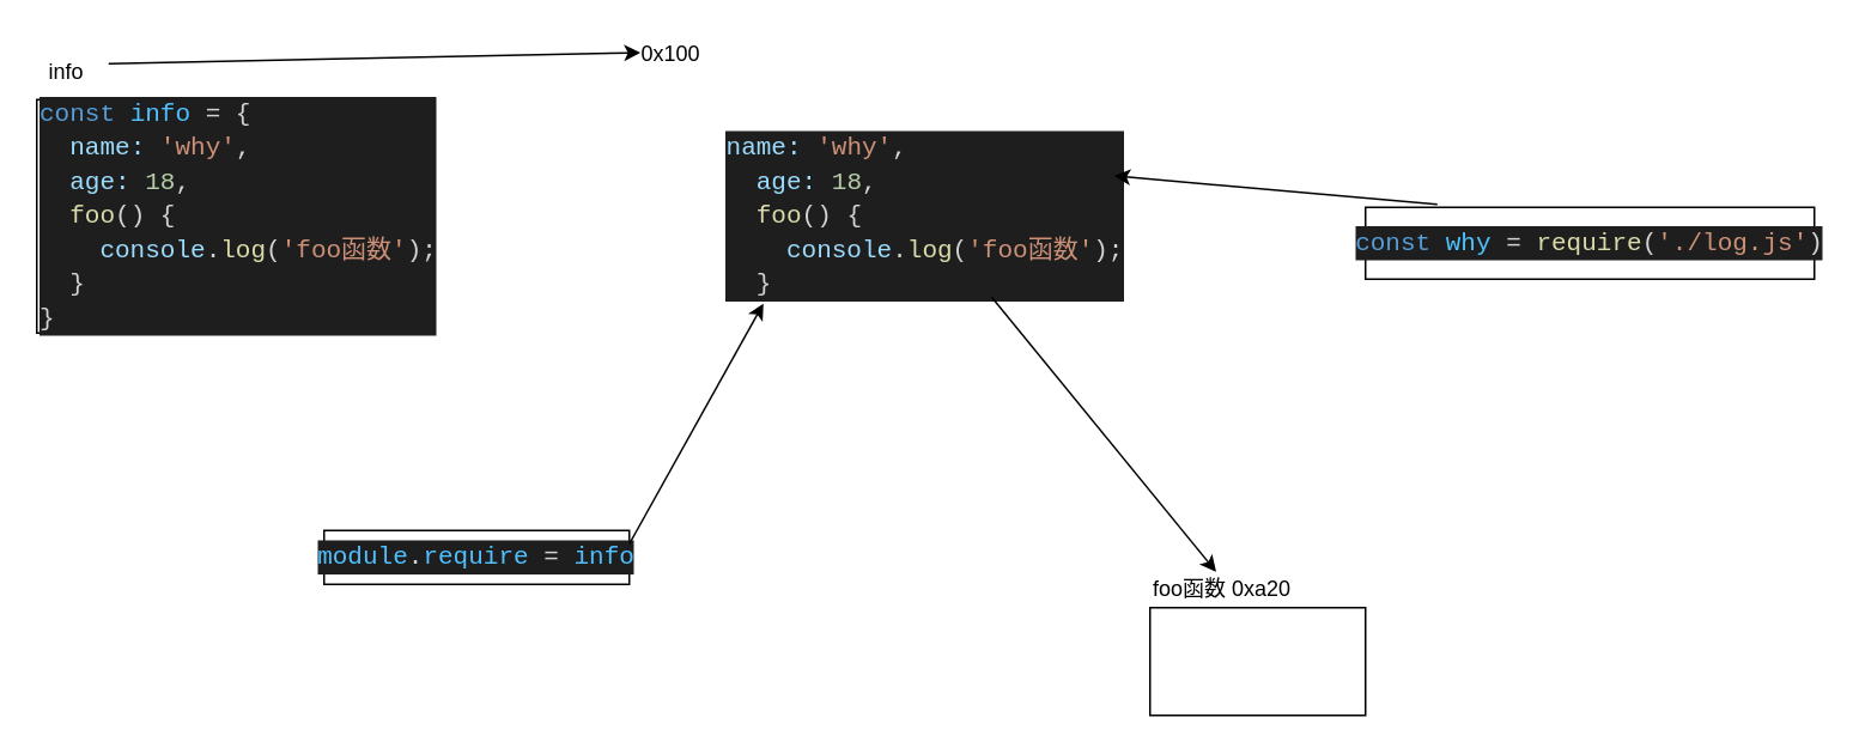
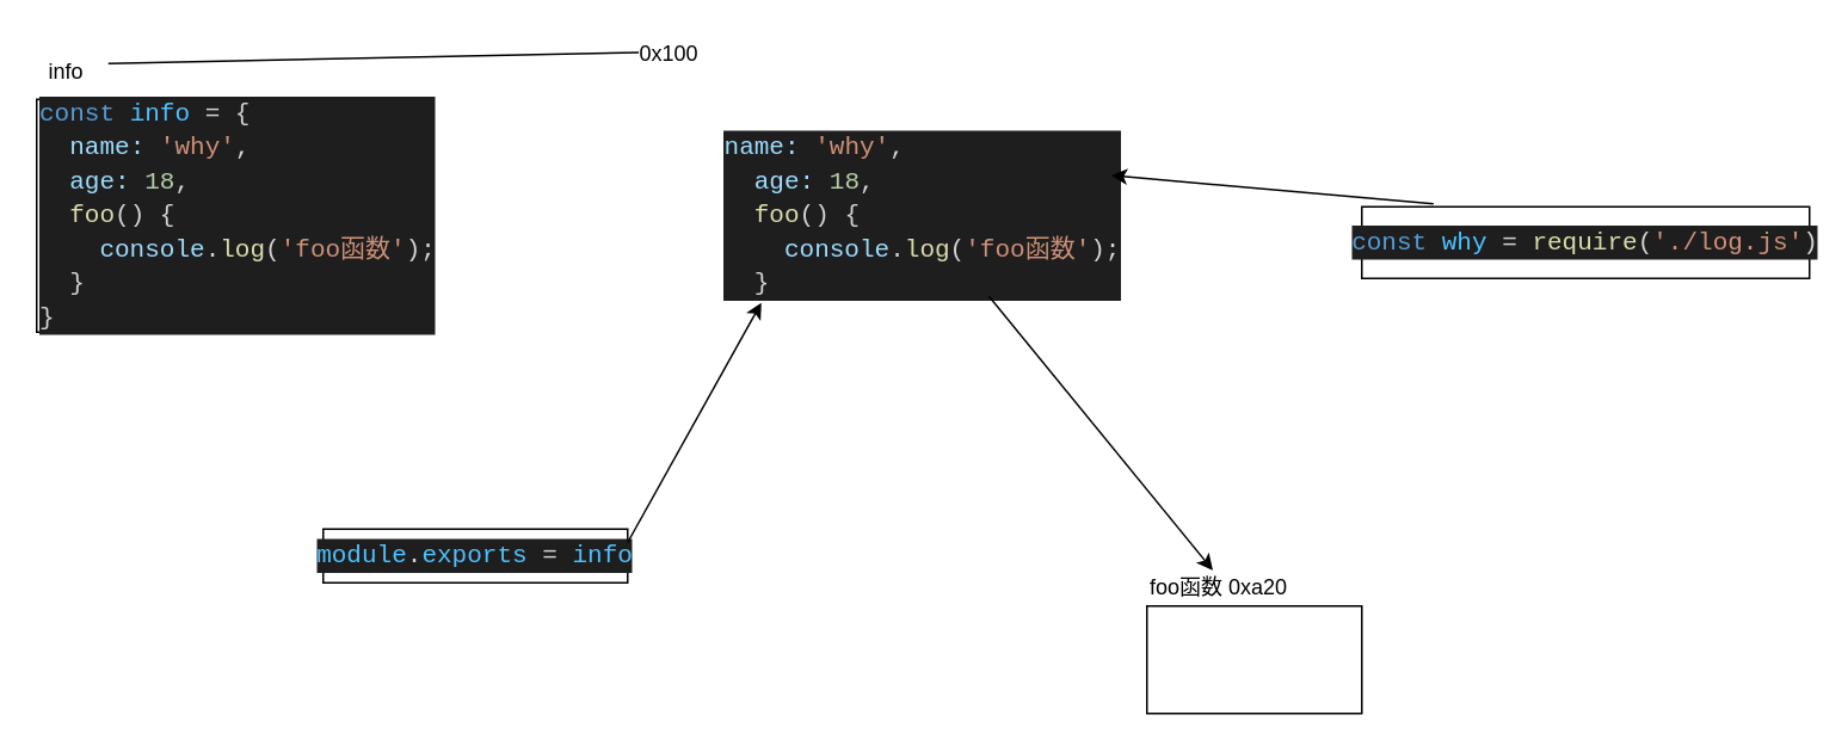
  <mxCell id="0" />
  <mxCell id="1" parent="0" />
  <mxCell id="2" value="&lt;div style=&quot;color: rgb(212 , 212 , 212) ; background-color: rgb(30 , 30 , 30) ; font-family: &amp;#34;consolas&amp;#34; , &amp;#34;courier new&amp;#34; , monospace ; font-size: 14px ; line-height: 19px ; white-space: pre&quot;&gt;&lt;div&gt;&lt;span style=&quot;color: #569cd6&quot;&gt;const&lt;/span&gt; &lt;span style=&quot;color: #4fc1ff&quot;&gt;info&lt;/span&gt; = {&lt;/div&gt;&lt;div&gt;&amp;nbsp; &lt;span style=&quot;color: #9cdcfe&quot;&gt;name&lt;/span&gt;&lt;span style=&quot;color: #9cdcfe&quot;&gt;:&lt;/span&gt; &lt;span style=&quot;color: #ce9178&quot;&gt;'why'&lt;/span&gt;,&lt;/div&gt;&lt;div&gt;&amp;nbsp; &lt;span style=&quot;color: #9cdcfe&quot;&gt;age&lt;/span&gt;&lt;span style=&quot;color: #9cdcfe&quot;&gt;:&lt;/span&gt; &lt;span style=&quot;color: #b5cea8&quot;&gt;18&lt;/span&gt;,&lt;/div&gt;&lt;div&gt;&amp;nbsp; &lt;span style=&quot;color: #dcdcaa&quot;&gt;foo&lt;/span&gt;() {&lt;/div&gt;&lt;div&gt;&amp;nbsp; &amp;nbsp; &lt;span style=&quot;color: #9cdcfe&quot;&gt;console&lt;/span&gt;.&lt;span style=&quot;color: #dcdcaa&quot;&gt;log&lt;/span&gt;(&lt;span style=&quot;color: #ce9178&quot;&gt;'foo函数'&lt;/span&gt;);&lt;/div&gt;&lt;div&gt;&amp;nbsp; }&lt;/div&gt;&lt;div&gt;}&lt;/div&gt;&lt;/div&gt;" style="rounded=0;whiteSpace=wrap;html=1;align=left;" parent="1" vertex="1"><mxGeometry x="20" y="55" width="210" height="130" as="geometry" /></mxCell>
  <mxCell id="3" value="info" style="text;html=1;resizable=0;points=[];autosize=1;align=left;verticalAlign=top;spacingTop=-4;" parent="1" vertex="1"><mxGeometry x="25" y="30" width="30" height="20" as="geometry" /></mxCell>
  <mxCell id="4" value="&lt;div style=&quot;color: rgb(212 , 212 , 212) ; font-family: &amp;#34;consolas&amp;#34; , &amp;#34;courier new&amp;#34; , monospace ; font-size: 14px ; text-align: left ; white-space: pre&quot;&gt;&lt;div style=&quot;background-color: rgb(30 , 30 , 30) ; font-family: &amp;#34;consolas&amp;#34; , &amp;#34;courier new&amp;#34; , monospace ; line-height: 19px&quot;&gt;&lt;div&gt;&lt;span style=&quot;color: #9cdcfe&quot;&gt;name&lt;/span&gt;&lt;span style=&quot;color: #9cdcfe&quot;&gt;:&lt;/span&gt; &lt;span style=&quot;color: #ce9178&quot;&gt;'why'&lt;/span&gt;,&lt;/div&gt;&lt;div&gt;&amp;nbsp; &lt;span style=&quot;color: #9cdcfe&quot;&gt;age&lt;/span&gt;&lt;span style=&quot;color: #9cdcfe&quot;&gt;:&lt;/span&gt; &lt;span style=&quot;color: #b5cea8&quot;&gt;18&lt;/span&gt;,&lt;/div&gt;&lt;div&gt;&amp;nbsp; &lt;span style=&quot;color: #dcdcaa&quot;&gt;foo&lt;/span&gt;() {&lt;/div&gt;&lt;div&gt;&amp;nbsp; &amp;nbsp; &lt;span style=&quot;color: #9cdcfe&quot;&gt;console&lt;/span&gt;.&lt;span style=&quot;color: #dcdcaa&quot;&gt;log&lt;/span&gt;(&lt;span style=&quot;color: #ce9178&quot;&gt;'foo函数'&lt;/span&gt;);&lt;/div&gt;&lt;div&gt;&amp;nbsp; }&lt;/div&gt;&lt;/div&gt;&lt;/div&gt;" style="rounded=0;whiteSpace=wrap;html=1;" parent="1" vertex="1"><mxGeometry x="410" y="75" width="210" height="90" as="geometry" /></mxCell>
  <mxCell id="5" value="0x100" style="text;html=1;resizable=0;points=[];autosize=1;align=left;verticalAlign=top;spacingTop=-4;" parent="1" vertex="1"><mxGeometry x="355" y="20" width="50" height="20" as="geometry" /></mxCell>
- <mxCell id="6" value="" style="endArrow=classic;html=1;exitX=1.167;exitY=0.25;exitDx=0;exitDy=0;exitPerimeter=0;entryX=0.024;entryY=0.44;entryDx=0;entryDy=0;entryPerimeter=0;" parent="1" source="3" target="5" edge="1"><mxGeometry width="50" height="50" relative="1" as="geometry"><mxPoint x="400" y="115" as="sourcePoint" /><mxPoint x="450" y="65" as="targetPoint" /></mxGeometry></mxCell>
- <mxCell id="7" value="&lt;div style=&quot;color: rgb(212 , 212 , 212) ; background-color: rgb(30 , 30 , 30) ; font-family: &amp;#34;consolas&amp;#34; , &amp;#34;courier new&amp;#34; , monospace ; font-size: 14px ; line-height: 19px ; white-space: pre&quot;&gt;&lt;span style=&quot;color: #4fc1ff&quot;&gt;module&lt;/span&gt;.&lt;span style=&quot;color: #4fc1ff&quot;&gt;require&lt;/span&gt; = &lt;span style=&quot;color: #4fc1ff&quot;&gt;info&lt;/span&gt;&lt;/div&gt;" style="rounded=0;whiteSpace=wrap;html=1;" parent="1" vertex="1"><mxGeometry x="180" y="295" width="170" height="30" as="geometry" /></mxCell>
+ <mxCell id="6" value="" style="endArrow=none;html=1;exitX=1.167;exitY=0.25;exitDx=0;exitDy=0;exitPerimeter=0;entryX=0.024;entryY=0.44;entryDx=0;entryDy=0;entryPerimeter=0;" parent="1" source="3" target="5" edge="1"><mxGeometry width="50" height="50" relative="1" as="geometry"><mxPoint x="400" y="115" as="sourcePoint" /><mxPoint x="450" y="65" as="targetPoint" /></mxGeometry></mxCell>
+ <mxCell id="7" value="&lt;div style=&quot;color: rgb(212 , 212 , 212) ; background-color: rgb(30 , 30 , 30) ; font-family: &amp;#34;consolas&amp;#34; , &amp;#34;courier new&amp;#34; , monospace ; font-size: 14px ; line-height: 19px ; white-space: pre&quot;&gt;&lt;span style=&quot;color: #4fc1ff&quot;&gt;module&lt;/span&gt;.&lt;span style=&quot;color: #4fc1ff&quot;&gt;exports&lt;/span&gt; = &lt;span style=&quot;color: #4fc1ff&quot;&gt;info&lt;/span&gt;&lt;/div&gt;" style="rounded=0;whiteSpace=wrap;html=1;" parent="1" vertex="1"><mxGeometry x="180" y="295" width="170" height="30" as="geometry" /></mxCell>
  <mxCell id="8" value="" style="endArrow=classic;html=1;entryX=0.07;entryY=1.04;entryDx=0;entryDy=0;entryPerimeter=0;exitX=1;exitY=0.25;exitDx=0;exitDy=0;" parent="1" source="7" target="4" edge="1"><mxGeometry width="50" height="50" relative="1" as="geometry"><mxPoint x="630" y="395" as="sourcePoint" /><mxPoint x="680" y="345" as="targetPoint" /></mxGeometry></mxCell>
  <mxCell id="9" value="&lt;div style=&quot;color: rgb(212 , 212 , 212) ; background-color: rgb(30 , 30 , 30) ; font-family: &amp;#34;consolas&amp;#34; , &amp;#34;courier new&amp;#34; , monospace ; font-size: 14px ; line-height: 19px ; white-space: pre&quot;&gt;&lt;span style=&quot;color: #569cd6&quot;&gt;const&lt;/span&gt; &lt;span style=&quot;color: #4fc1ff&quot;&gt;why&lt;/span&gt; = &lt;span style=&quot;color: #dcdcaa&quot;&gt;require&lt;/span&gt;(&lt;span style=&quot;color: #ce9178&quot;&gt;'./log.js'&lt;/span&gt;)&lt;/div&gt;" style="rounded=0;whiteSpace=wrap;html=1;" parent="1" vertex="1"><mxGeometry x="760" y="115" width="250" height="40" as="geometry" /></mxCell>
  <mxCell id="10" value="" style="endArrow=classic;html=1;exitX=0.16;exitY=-0.04;exitDx=0;exitDy=0;exitPerimeter=0;entryX=1;entryY=0.25;entryDx=0;entryDy=0;" parent="1" source="9" target="4" edge="1"><mxGeometry width="50" height="50" relative="1" as="geometry"><mxPoint x="800" y="75" as="sourcePoint" /><mxPoint x="850" y="25" as="targetPoint" /></mxGeometry></mxCell>
  <mxCell id="11" value="" style="rounded=0;whiteSpace=wrap;html=1;" parent="1" vertex="1"><mxGeometry x="640" y="338" width="120" height="60" as="geometry" /></mxCell>
  <mxCell id="12" value="foo函数 0xa20" style="text;html=1;resizable=0;points=[];autosize=1;align=left;verticalAlign=top;spacingTop=-4;" parent="1" vertex="1"><mxGeometry x="640" y="318" width="90" height="20" as="geometry" /></mxCell>
  <mxCell id="13" value="" style="endArrow=classic;html=1;" parent="1" source="4" target="12" edge="1"><mxGeometry width="50" height="50" relative="1" as="geometry"><mxPoint x="560" y="315" as="sourcePoint" /><mxPoint x="610" y="265" as="targetPoint" /></mxGeometry></mxCell>
